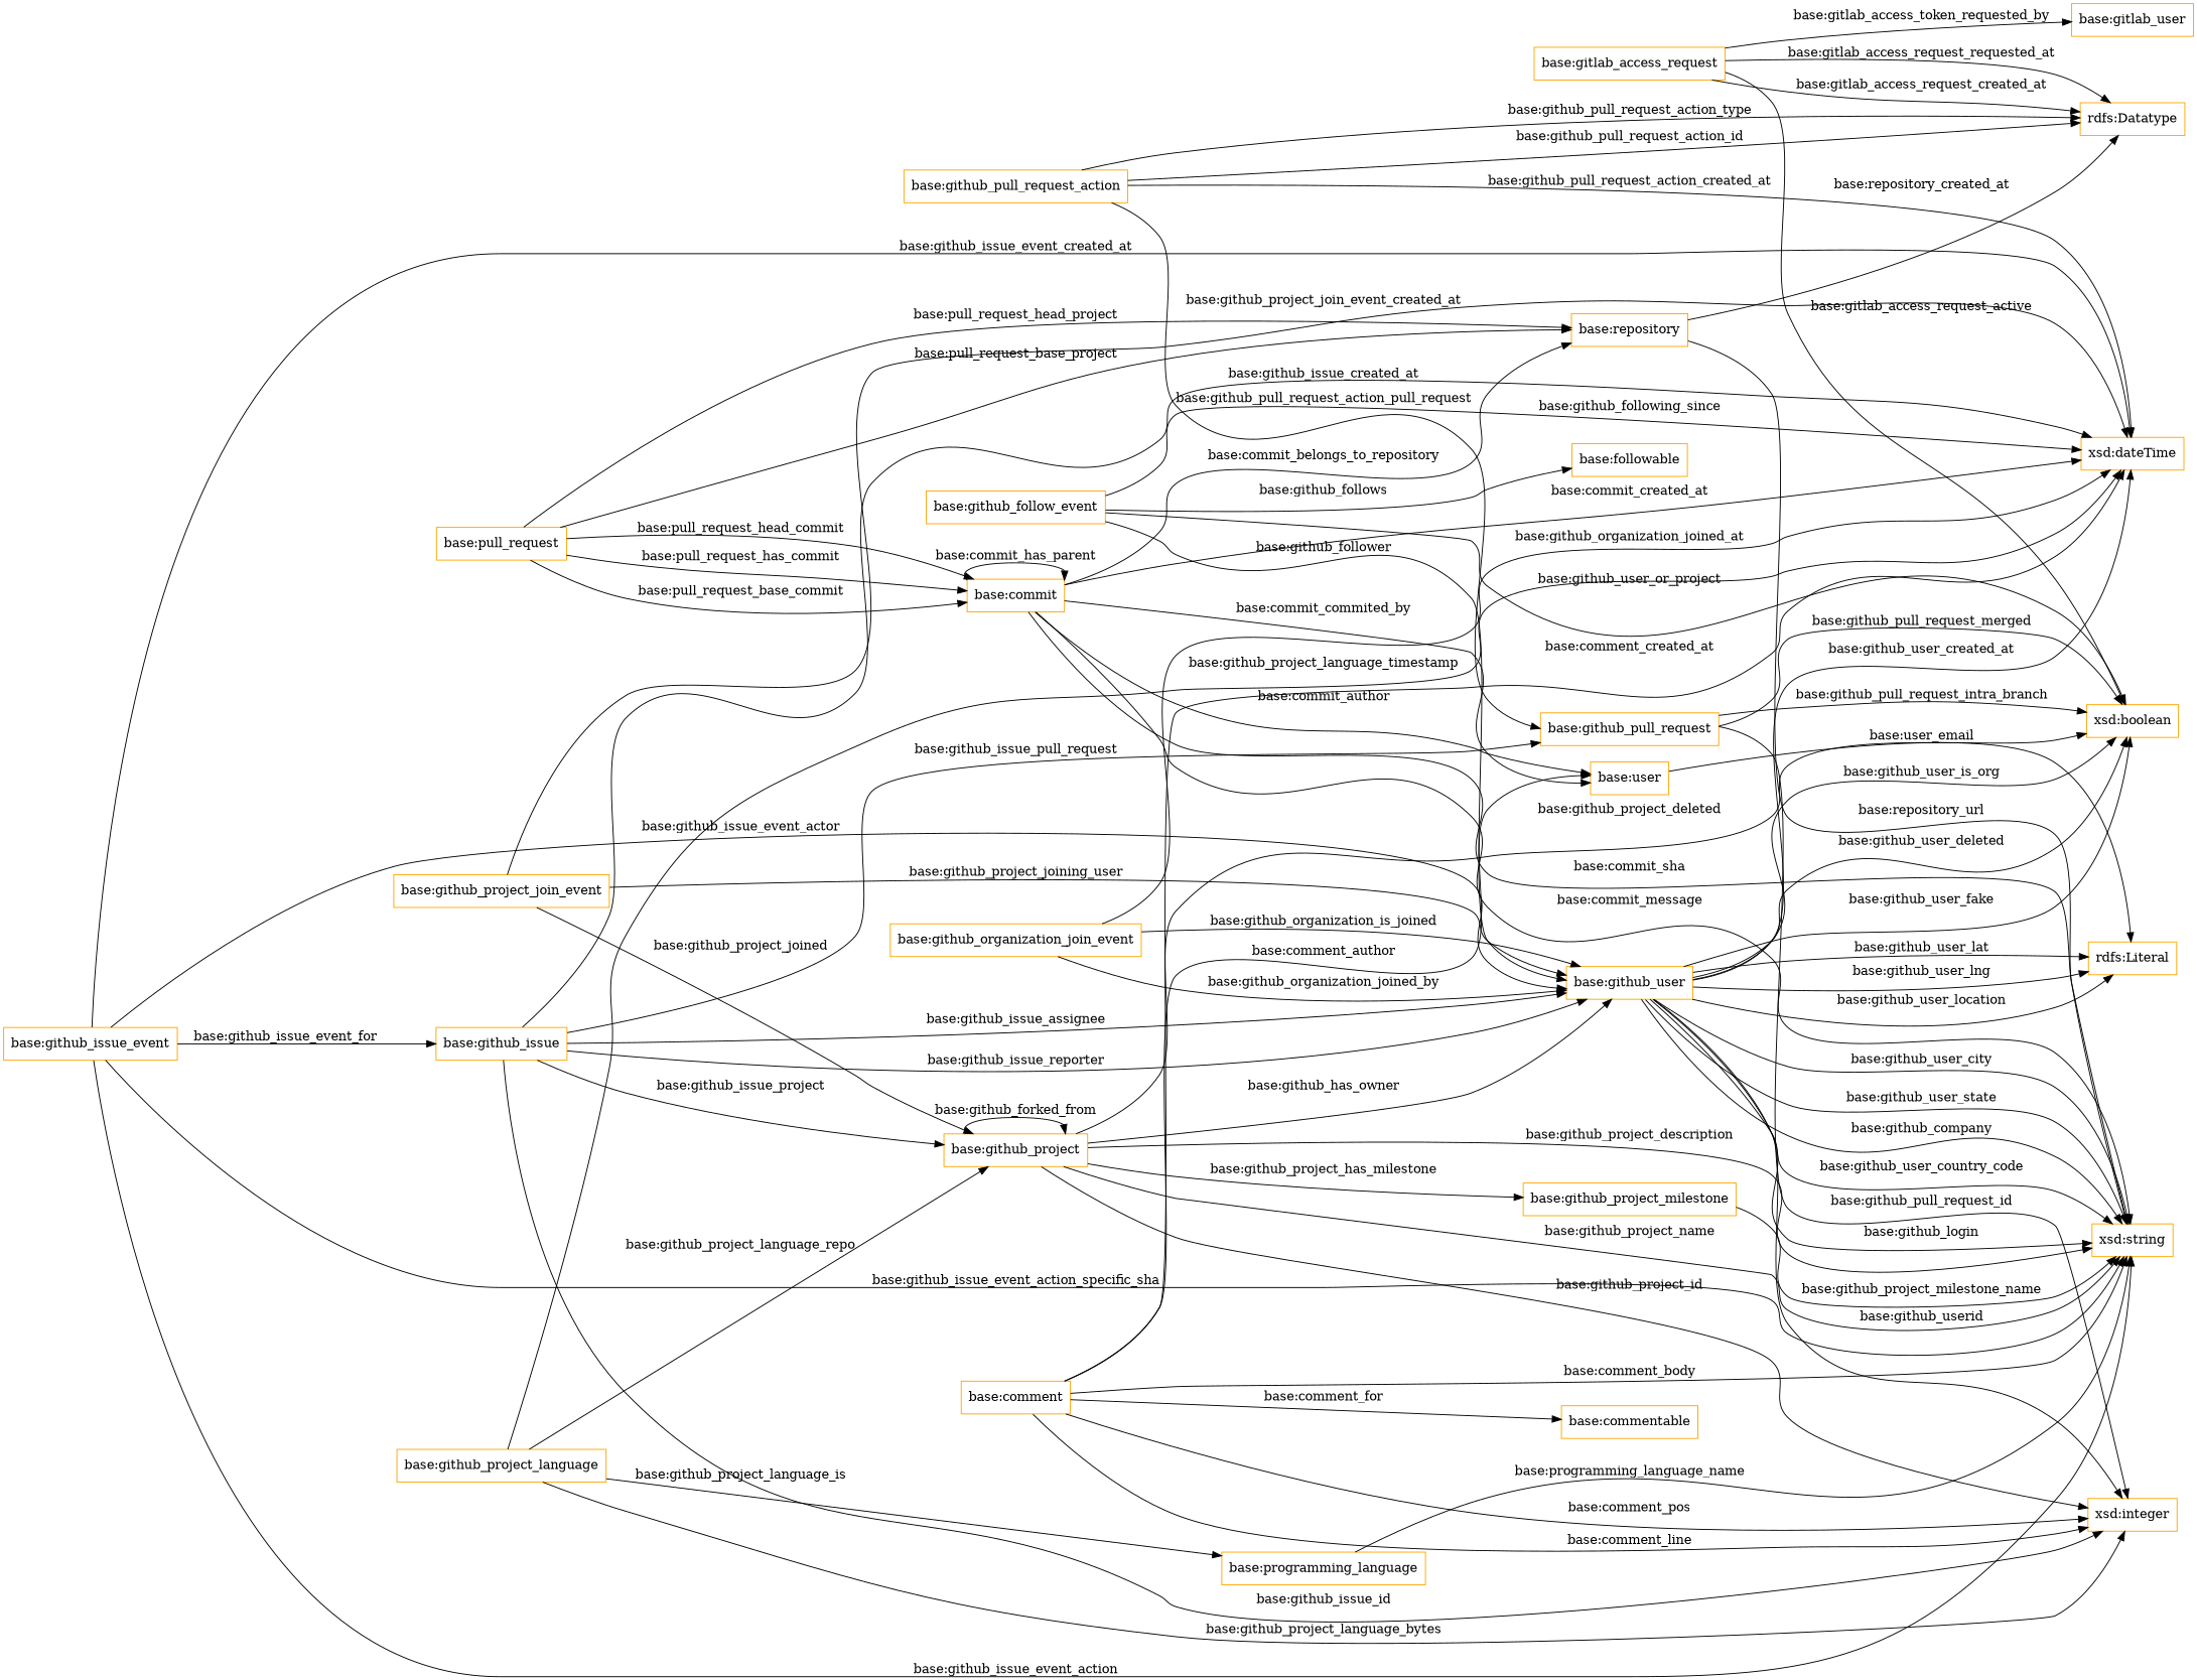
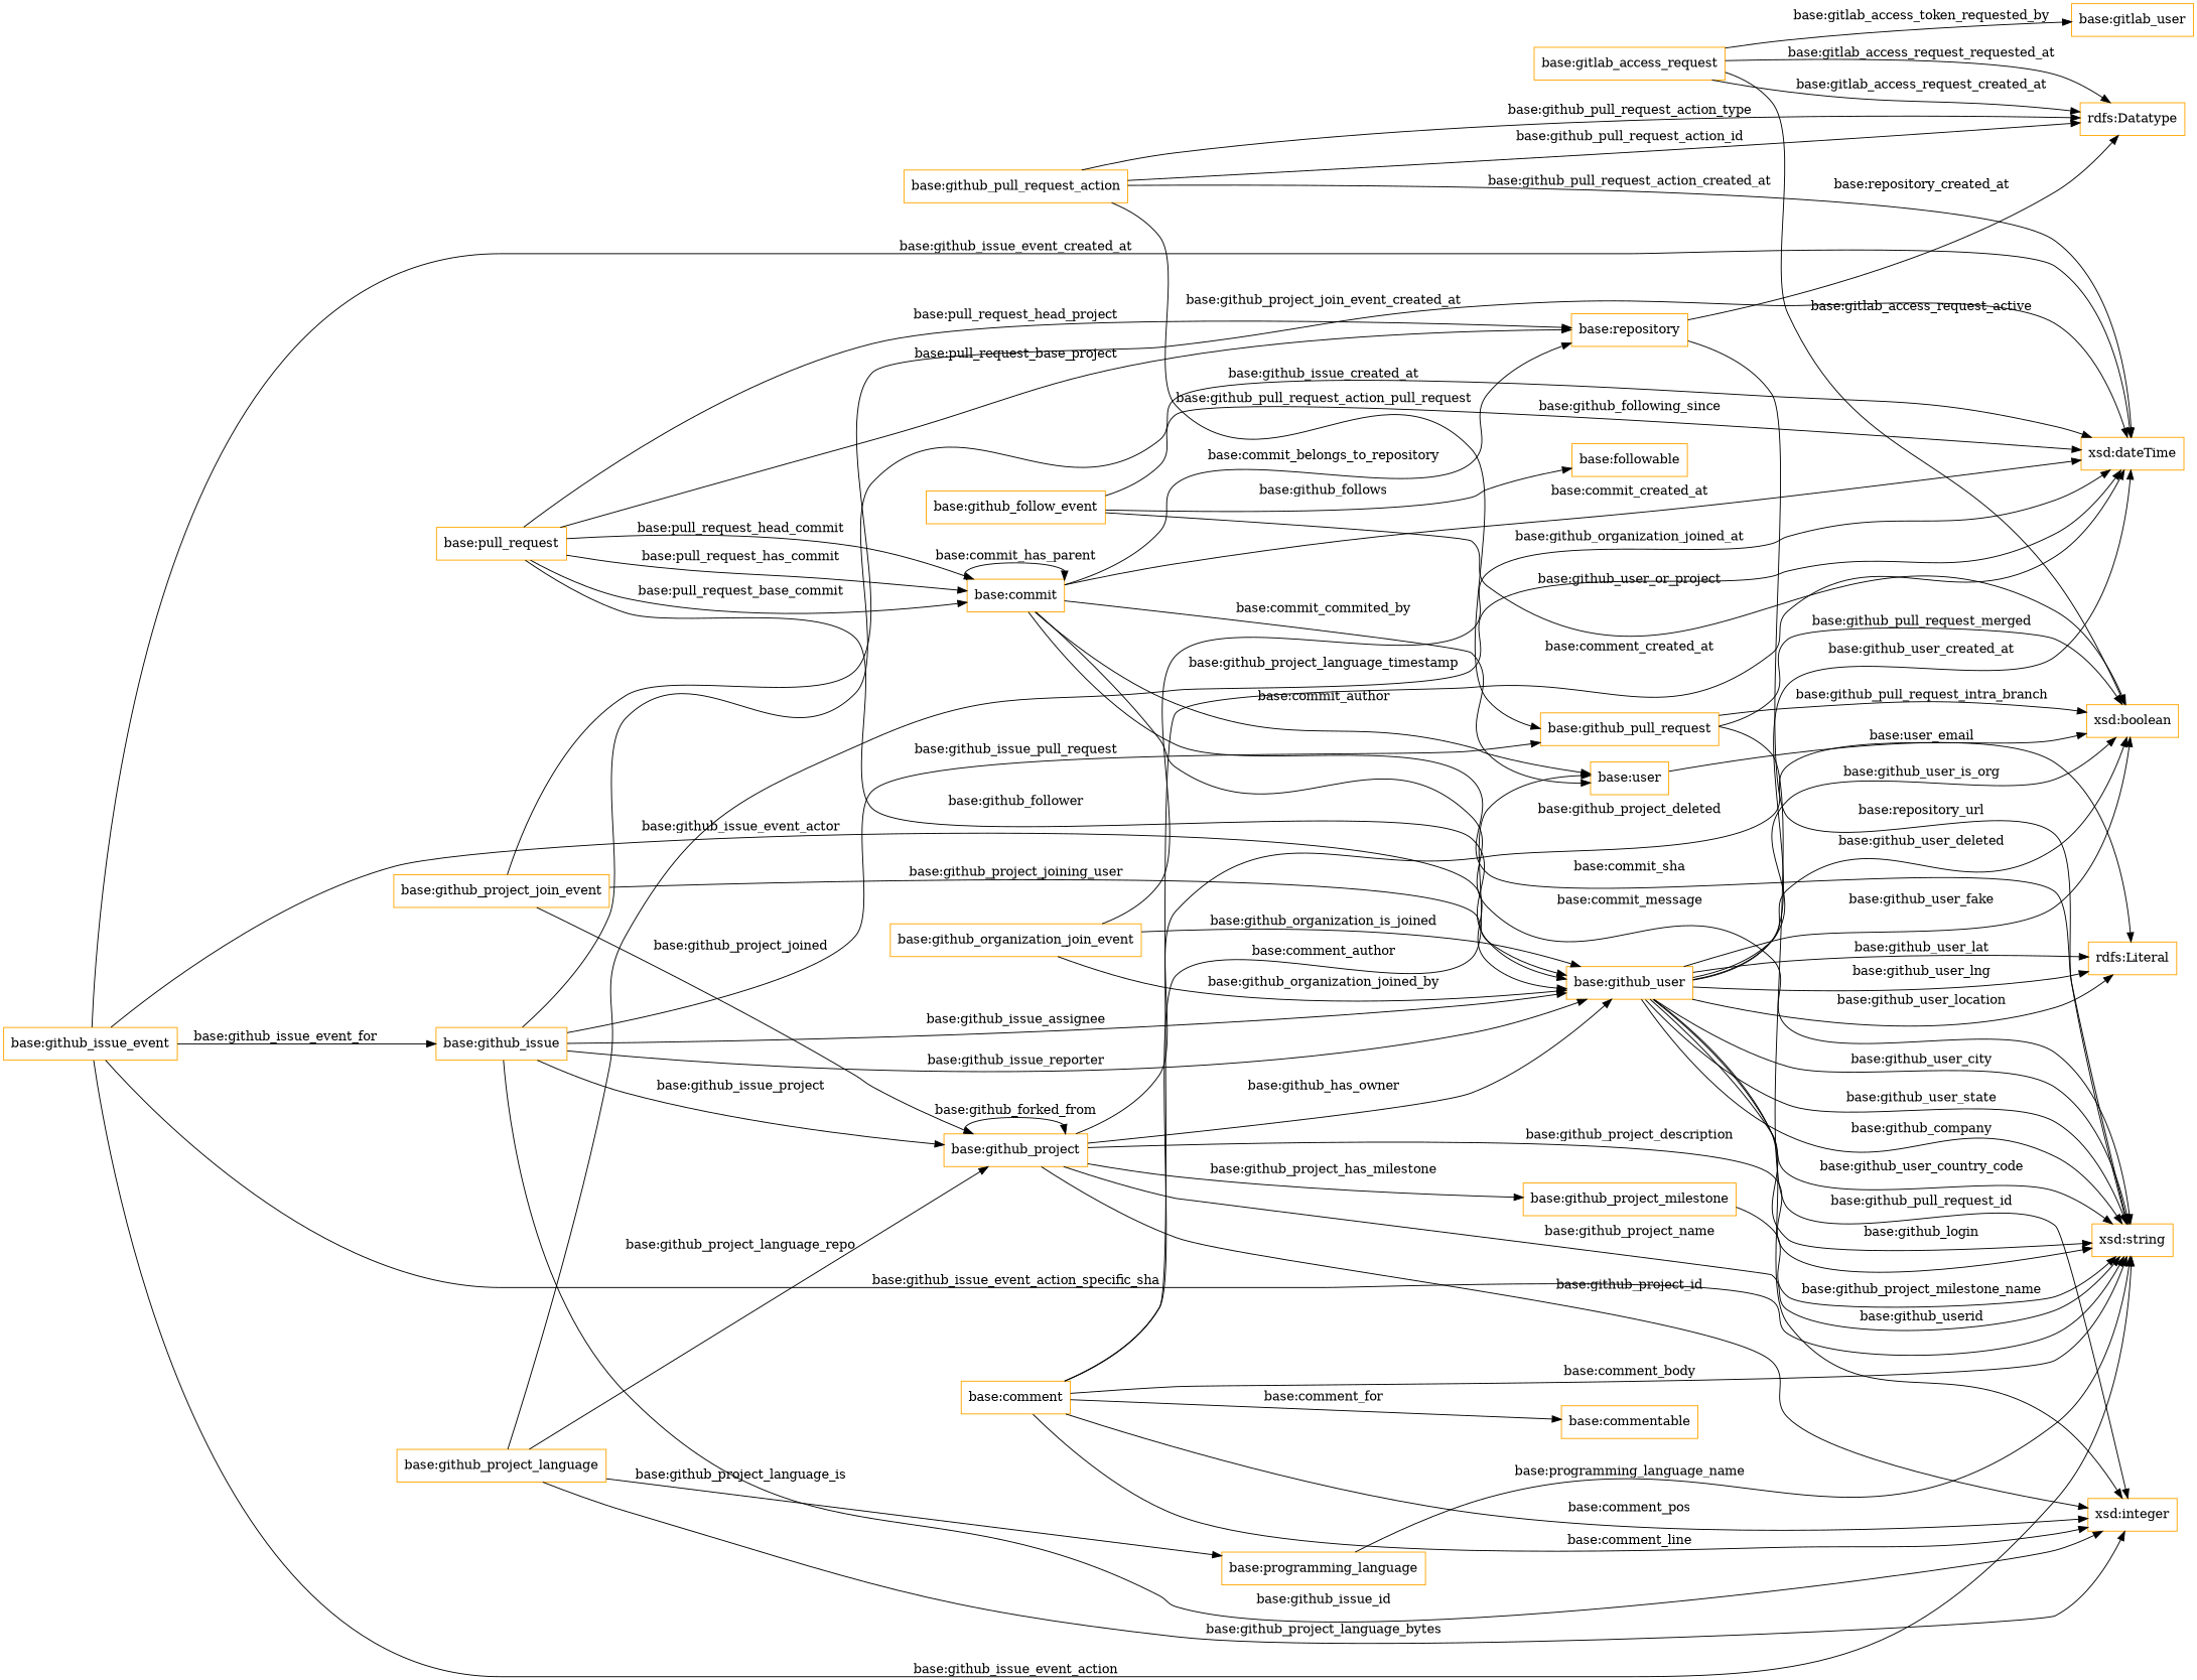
  digraph {
    rankdir=LR
    node [color=orange shape=rectangle]
    "base:gitlab_access_request"
    "base:gitlab_user"
    "rdfs:Datatype"
    "xsd:boolean"
    "base:github_user"
    "xsd:dateTime"
    "xsd:string"
    "xsd:integer"
    "rdfs:Literal"
    "base:user"
    "base:github_pull_request_action"
    "base:github_pull_request"
    "base:github_issue"
    "base:github_project"
    "base:github_project_milestone"
    "base:commit"
    "base:repository"
    "base:github_organization_join_event"
    "base:comment"
    "base:commentable"
    "base:github_follow_event"
    "base:followable"
    "base:github_project_join_event"
    "base:programming_language"
    "base:github_issue_event"
    "base:github_project_language"
    "base:pull_request"
    "base:gitlab_access_request" -> "base:gitlab_user" [label="base:gitlab_access_token_requested_by"]
    "base:gitlab_access_request" -> "rdfs:Datatype" [label="base:gitlab_access_request_requested_at"]
    "base:gitlab_access_request" -> "rdfs:Datatype" [label="base:gitlab_access_request_created_at"]
    "base:gitlab_access_request" -> "xsd:boolean" [label="base:gitlab_access_request_active"]
    "base:github_user" -> "xsd:boolean" [label="base:github_user_deleted"]
    "base:github_user" -> "xsd:boolean" [label="base:github_user_fake"]
    "base:github_user" -> "xsd:boolean" [label="base:github_user_is_org"]
    "base:github_user" -> "xsd:dateTime" [label="base:github_user_created_at"]
    "base:github_user" -> "xsd:string" [label="base:github_company"]
    "base:github_user" -> "xsd:string" [label="base:github_user_country_code"]
    "base:github_user" -> "xsd:string" [label="base:github_login"]
    "base:github_user" -> "xsd:string" [label="base:github_user_city"]
    "base:github_user" -> "xsd:string" [label="base:github_user_state"]
    "base:github_user" -> "xsd:integer" [label="base:github_userid"]
    "base:github_user" -> "rdfs:Literal" [label="base:github_user_lat"]
    "base:github_user" -> "rdfs:Literal" [label="base:github_user_lng"]
    "base:github_user" -> "rdfs:Literal" [label="base:github_user_location"]
    "base:user" -> "rdfs:Literal" [label="base:user_email"]
    "base:github_pull_request_action" -> "rdfs:Datatype" [label="base:github_pull_request_action_type"]
    "base:github_pull_request_action" -> "rdfs:Datatype" [label="base:github_pull_request_action_id"]
    "base:github_pull_request_action" -> "xsd:dateTime" [label="base:github_pull_request_action_created_at"]
    "base:github_pull_request_action" -> "base:github_pull_request" [label="base:github_pull_request_action_pull_request"]
    "base:github_pull_request" -> "xsd:boolean" [label="base:github_pull_request_intra_branch"]
    "base:github_pull_request" -> "xsd:boolean" [label="base:github_pull_request_merged"]
    "base:github_pull_request" -> "xsd:integer" [label="base:github_pull_request_id"]
    "base:github_issue" -> "base:github_user" [label="base:github_issue_reporter"]
    "base:github_issue" -> "base:github_user" [label="base:github_issue_assignee"]
    "base:github_issue" -> "xsd:dateTime" [label="base:github_issue_created_at"]
    "base:github_issue" -> "xsd:integer" [label="base:github_issue_id"]
    "base:github_issue" -> "base:github_pull_request" [label="base:github_issue_pull_request"]
    "base:github_issue" -> "base:github_project" [label="base:github_issue_project"]
    "base:github_project" -> "xsd:boolean" [label="base:github_project_deleted"]
    "base:github_project" -> "base:github_user" [label="base:github_has_owner"]
    "base:github_project" -> "xsd:string" [label="base:github_project_name"]
    "base:github_project" -> "xsd:string" [label="base:github_project_description"]
    "base:github_project" -> "xsd:integer" [label="base:github_project_id"]
    "base:github_project" -> "base:github_project" [label="base:github_forked_from"]
    "base:github_project" -> "base:github_project_milestone" [label="base:github_project_has_milestone"]
    "base:github_project_milestone" -> "xsd:string" [label="base:github_project_milestone_name"]
    "base:commit" -> "xsd:dateTime" [label="base:commit_created_at"]
    "base:commit" -> "xsd:string" [label="base:commit_message"]
    "base:commit" -> "xsd:string" [label="base:commit_sha"]
    "base:commit" -> "base:user" [label="base:commit_author"]
    "base:commit" -> "base:user" [label="base:commit_commited_by"]
    "base:commit" -> "base:commit" [label="base:commit_has_parent"]
    "base:commit" -> "base:repository" [label="base:commit_belongs_to_repository"]
    "base:repository" -> "rdfs:Datatype" [label="base:repository_created_at"]
    "base:repository" -> "xsd:string" [label="base:repository_url"]
    "base:github_organization_join_event" -> "base:github_user" [label="base:github_organization_is_joined"]
    "base:github_organization_join_event" -> "base:github_user" [label="base:github_organization_joined_by"]
    "base:github_organization_join_event" -> "xsd:dateTime" [label="base:github_organization_joined_at"]
    "base:comment" -> "xsd:dateTime" [label="base:comment_created_at"]
    "base:comment" -> "xsd:string" [label="base:comment_body"]
    "base:comment" -> "xsd:integer" [label="base:comment_pos"]
    "base:comment" -> "xsd:integer" [label="base:comment_line"]
    "base:comment" -> "base:user" [label="base:comment_author"]
    "base:comment" -> "base:commentable" [label="base:comment_for"]
    "base:github_follow_event" -> "xsd:boolean" [label="base:github_user_or_project"]
-   "base:github_follow_event" -> "base:github_user" [label="base:github_follower"]
+   "base:pull_request" -> "base:github_user" [label="base:github_follower"]
    "base:github_follow_event" -> "xsd:dateTime" [label="base:github_following_since"]
    "base:github_follow_event" -> "base:followable" [label="base:github_follows"]
    "base:github_project_join_event" -> "base:github_user" [label="base:github_project_joining_user"]
    "base:github_project_join_event" -> "xsd:dateTime" [label="base:github_project_join_event_created_at"]
    "base:github_project_join_event" -> "base:github_project" [label="base:github_project_joined"]
    "base:programming_language" -> "xsd:string" [label="base:programming_language_name"]
    "base:github_issue_event" -> "base:github_user" [label="base:github_issue_event_actor"]
    "base:github_issue_event" -> "xsd:dateTime" [label="base:github_issue_event_created_at"]
    "base:github_issue_event" -> "xsd:string" [label="base:github_issue_event_action_specific_sha"]
    "base:github_issue_event" -> "xsd:string" [label="base:github_issue_event_action"]
    "base:github_issue_event" -> "base:github_issue" [label="base:github_issue_event_for"]
    "base:github_project_language" -> "xsd:dateTime" [label="base:github_project_language_timestamp"]
    "base:github_project_language" -> "xsd:integer" [label="base:github_project_language_bytes"]
    "base:github_project_language" -> "base:github_project" [label="base:github_project_language_repo"]
    "base:github_project_language" -> "base:programming_language" [label="base:github_project_language_is"]
    "base:pull_request" -> "base:commit" [label="base:pull_request_head_commit"]
    "base:pull_request" -> "base:commit" [label="base:pull_request_has_commit"]
    "base:pull_request" -> "base:commit" [label="base:pull_request_base_commit"]
    "base:pull_request" -> "base:repository" [label="base:pull_request_base_project"]
    "base:pull_request" -> "base:repository" [label="base:pull_request_head_project"]
  }
